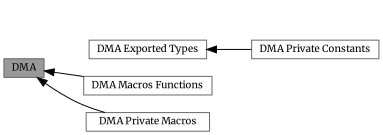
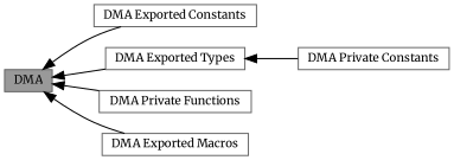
  digraph {
    fontname=Merriweather
    rankdir=LR
    node [color=grey40 fillcolor=white fontname=Merriweather fontsize=10 shape=box style=filled]
    edge [dir=back fontname=Merriweather fontsize=10 labelfontname=Helvetica labelfontsize=10 shape=plaintext style=solid]
    n1 [color=gray40 fillcolor=grey60 fontcolor=black height=0.2 label=DMA width=0.4]
+   n2 [height=0.2 label="DMA Exported Constants" width=0.4]
    n3 [height=0.2 label="DMA Exported Types" width=0.4]
-   n4 [height=0.2 label="DMA Macros Functions" width=0.4]
-   n5 [height=0.2 label="DMA Private Macros" width=0.4]
+   n4 [height=0.2 label="DMA Private Functions" width=0.4]
+   n5 [height=0.2 label="DMA Exported Macros" width=0.4]
    n6 [height=0.2 label="DMA Private Constants" width=0.4]
+   n1 -> n2
+   n1 -> n3
    n1 -> n4
    n1 -> n5
    n3 -> n6
  }
